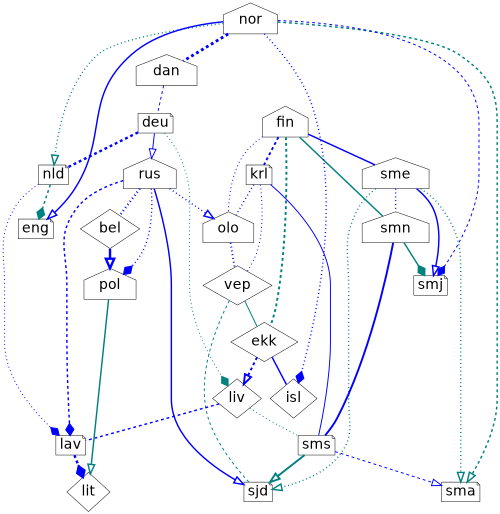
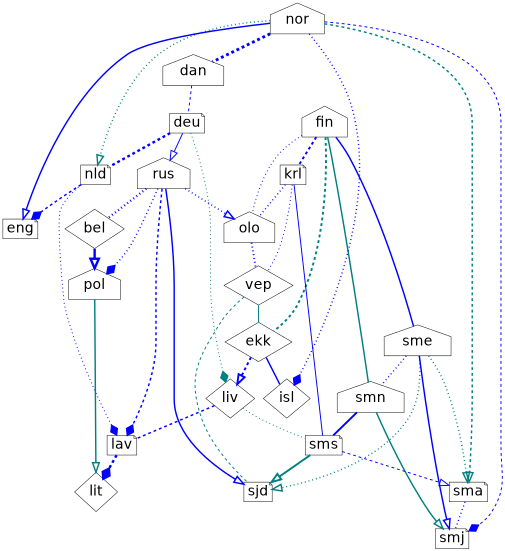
  digraph {
    fontname="DejaVu Sans"
    splines=true
    node [fontcolor=black fontname="DejaVu Sans" fontsize=30 shape=note]
    edge [arrowsize=2 color=blue fontname="DejaVu Sans" penwidth=3 style=dotted]
    bel [height=0.05 shape=diamond width=0.1]
    dan [height=0.05 shape=house width=0.1]
    deu [height=0.05 width=0.1]
    nld [height=0.05 width=0.1]
    ekk [height=0.05 shape=diamond width=0.1]
    isl [height=0.05 shape=diamond width=0.1]
    fin [height=0.05 shape=house width=0.1]
    krl [height=0.05 width=0.1]
    olo [height=0.05 shape=house width=0.1]
    sme [height=0.05 shape=house width=0.1]
    smn [height=0.05 shape=house width=0.1]
    sms [height=0.05 width=0.1]
    vep [height=0.05 shape=diamond width=0.1]
    lav [height=0.05 width=0.1]
    liv [height=0.05 shape=diamond width=0.1]
    nor [height=0.05 shape=house width=0.1]
    rus [height=0.05 shape=house width=0.1]
    sjd [height=0.05 width=0.1]
    sma [height=0.05 width=0.1]
    smj [height=0.05 width=0.1]
    pol [height=0.05 shape=house width=0.1]
    eng [height=0.05 width=0.1]
    lit [height=0.05 shape=diamond width=0.1]
    subgraph sub_1 {
    }
    subgraph sub_2 {
      bel
      dan
      deu
      nld
      ekk
      isl
      fin
      krl
      olo
      sme
      smn
      sms
      vep
      lav
      liv
      nor
      rus
      sjd
      sma
      smj
    }
    subgraph sub_3 {
      bel
      deu
      nld
      ekk
      isl
      olo
      sme
      smn
      sms
      lav
      liv
      nor
      rus
      sjd
      sma
      smj
      pol
      eng
      lit
    }
    subgraph sub_4 {
    }
    bel -> pol [arrowhead=onormal penwidth=5 style=solid]
    dan -> deu [dir=none penwidth=2 style=dashed arrowsize=""]
    deu -> nld [dir=none penwidth=5 style=dashed arrowsize=""]
    deu -> liv [arrowhead=diamond color=teal penwidth=2]
    deu -> rus [arrowhead=onormal penwidth=2 style=solid]
    nld -> lav [arrowhead=diamond penwidth=2]
-   nld -> eng [arrowhead=diamond color=teal style=dashed]
+   nld -> eng [arrowhead=diamond style=dashed]
    ekk -> isl [dir=none style=solid arrowsize=""]
    ekk -> liv [arrowhead=onormal penwidth=4 style=dashed]
    fin -> ekk [color=teal dir=none penwidth=4 style=dashed arrowsize=""]
    fin -> krl [dir=none penwidth=4 style=dashed arrowsize=""]
    fin -> olo [dir=none penwidth=2 arrowsize=""]
    fin -> sme [dir=none style=solid arrowsize=""]
    fin -> smn [color=teal dir=none style=solid arrowsize=""]
    krl -> olo [dir=none arrowsize=""]
    krl -> sms [dir=none penwidth=2 style=solid arrowsize=""]
    krl -> vep [dir=none penwidth=2 arrowsize=""]
    olo -> vep [dir=none penwidth=4 arrowsize=""]
    sme -> smn [dir=none arrowsize=""]
    sme -> sjd [arrowhead=onormal color=teal]
    sme -> sma [arrowhead=onormal color=teal]
    sme -> smj [arrowhead=onormal style=solid]
    smn -> sms [dir=none penwidth=4 style=solid arrowsize=""]
-   smn -> smj [arrowhead=diamond color=teal style=solid]
+   smn -> smj [arrowhead=onormal color=teal style=solid]
    sms -> sjd [arrowhead=onormal color=teal penwidth=4 style=solid]
    sms -> sma [arrowhead=onormal penwidth=2 style=dashed]
    vep -> ekk [color=teal dir=none penwidth=2 style=solid arrowsize=""]
    vep -> sjd [color=teal dir=none penwidth=2 style=dashed arrowsize=""]
    lav -> lit [arrowhead=diamond penwidth=5 style=dashed]
    liv -> sms [color=teal dir=none penwidth=2 arrowsize=""]
    liv -> lav [dir=none style=dashed arrowsize=""]
    nor -> dan [dir=none penwidth=6 style=dashed arrowsize=""]
    nor -> nld [arrowhead=onormal color=teal]
    nor -> isl [arrowhead=diamond]
    nor -> sma [arrowhead=onormal color=teal style=dashed]
    nor -> smj [arrowhead=diamond penwidth=2 style=dashed]
    nor -> eng [arrowhead=onormal style=solid]
    rus -> bel [dir=none penwidth=5 arrowsize=""]
    rus -> olo [arrowhead=onormal]
    rus -> lav [arrowhead=diamond style=dashed]
    rus -> sjd [arrowhead=onormal style=solid]
    rus -> pol [arrowhead=diamond]
+   sma -> smj [dir=none arrowsize=""]
    pol -> lit [arrowhead=onormal color=teal style=solid]
  }
